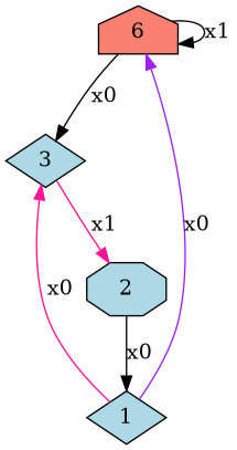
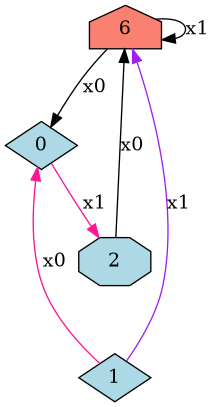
  digraph {
    node [fillcolor=lightblue shape=diamond style=filled]
    edge [color=black]
    n1 [fillcolor=salmon label=6 shape=house]
-   3
+   3 [label=0]
    2 [shape=octagon]
    1
    n1 -> n1 [label=x1]
    n1 -> 3 [label=x0]
    3 -> 2 [color=deeppink label=x1]
-   2 -> 1 [label=x0]
-   1 -> n1 [color=purple label=x0]
+   2 -> n1 [label=x0]
+   1 -> n1 [color=purple label=x1]
    1 -> 3 [color=deeppink label=x0]
  }
